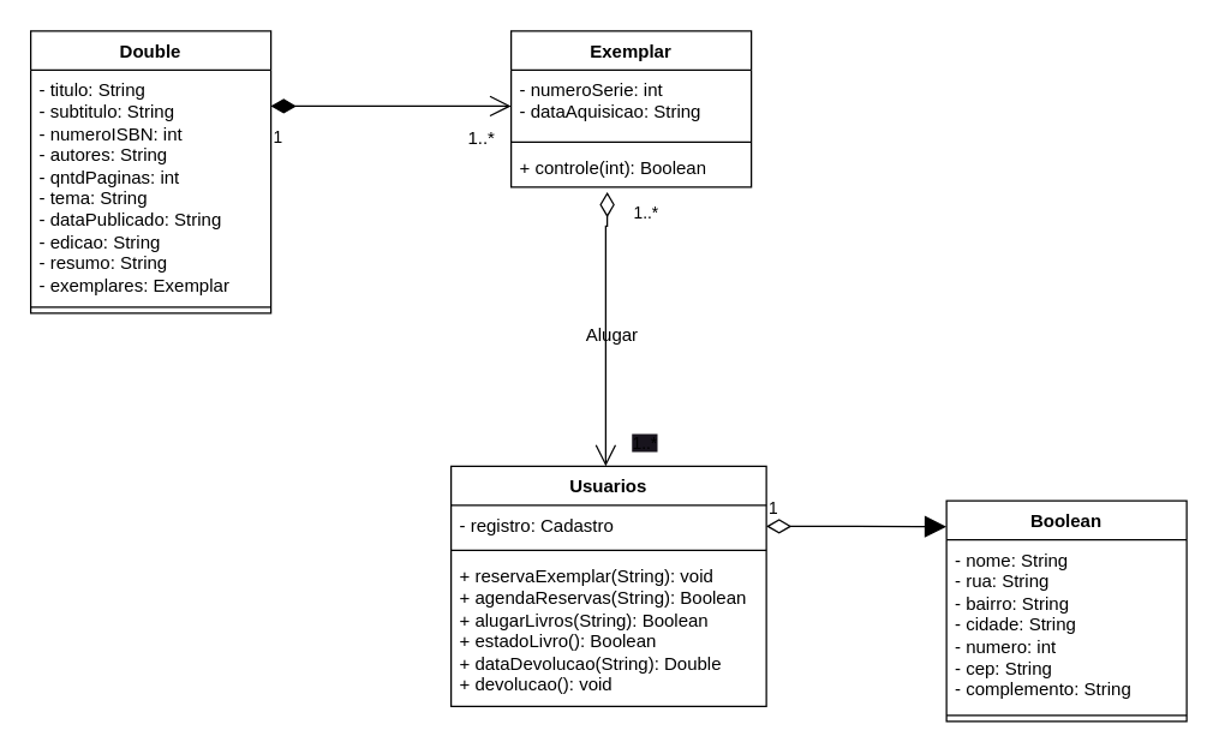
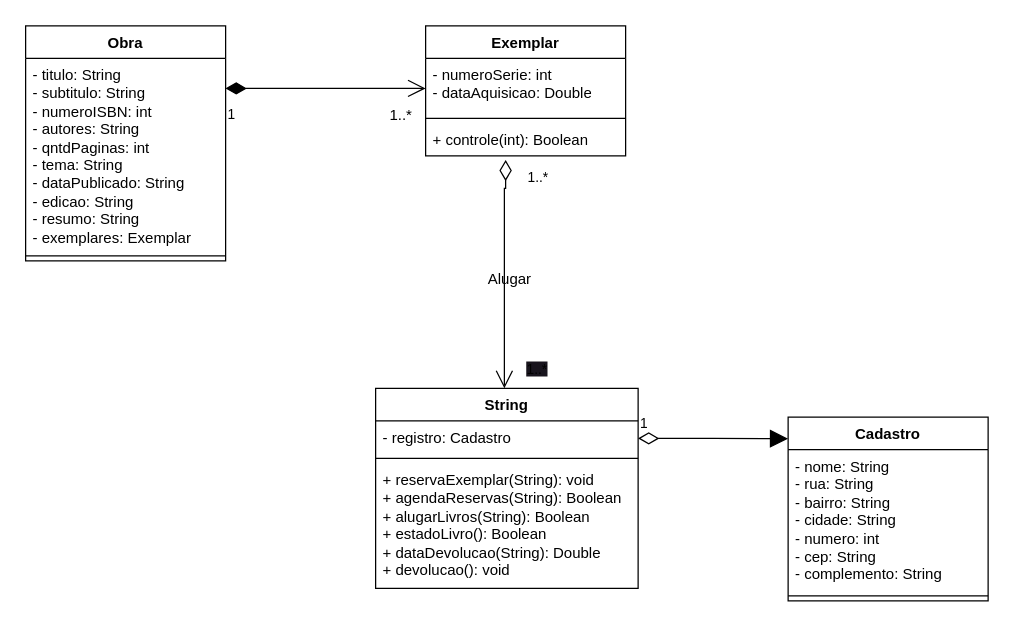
  <mxCell id="0" />
  <mxCell id="1" parent="0" />
- <mxCell id="2" value="Double" style="swimlane;fontStyle=1;align=center;verticalAlign=top;childLayout=stackLayout;horizontal=1;startSize=26;horizontalStack=0;resizeParent=1;resizeParentMax=0;resizeLast=0;collapsible=1;marginBottom=0;whiteSpace=wrap;html=1;" vertex="1" parent="1"><mxGeometry x="20" y="20" width="160" height="188" as="geometry" /></mxCell>
+ <mxCell id="2" value="Obra" style="swimlane;fontStyle=1;align=center;verticalAlign=top;childLayout=stackLayout;horizontal=1;startSize=26;horizontalStack=0;resizeParent=1;resizeParentMax=0;resizeLast=0;collapsible=1;marginBottom=0;whiteSpace=wrap;html=1;" vertex="1" parent="1"><mxGeometry x="20" y="20" width="160" height="188" as="geometry" /></mxCell>
  <mxCell id="3" value="- titulo: String&lt;div&gt;- subtitulo: String&lt;/div&gt;&lt;div&gt;- numeroISBN: int&lt;/div&gt;&lt;div&gt;- autores: String&lt;/div&gt;&lt;div&gt;- qntdPaginas: int&lt;/div&gt;&lt;div&gt;- tema: String&lt;/div&gt;&lt;div&gt;- dataPublicado: String&lt;/div&gt;&lt;div&gt;- edicao: String&lt;/div&gt;&lt;div&gt;- resumo: String&lt;/div&gt;&lt;div&gt;- exemplares: Exemplar&lt;/div&gt;" style="text;strokeColor=none;fillColor=none;align=left;verticalAlign=top;spacingLeft=4;spacingRight=4;overflow=hidden;rotatable=0;points=[[0,0.5],[1,0.5]];portConstraint=eastwest;whiteSpace=wrap;html=1;" vertex="1" parent="2"><mxGeometry y="26" width="160" height="154" as="geometry" /></mxCell>
  <mxCell id="4" value="" style="line;strokeWidth=1;fillColor=none;align=left;verticalAlign=middle;spacingTop=-1;spacingLeft=3;spacingRight=3;rotatable=0;labelPosition=right;points=[];portConstraint=eastwest;strokeColor=inherit;" vertex="1" parent="2"><mxGeometry y="180" width="160" height="8" as="geometry" /></mxCell>
  <mxCell id="5" value="Exemplar" style="swimlane;fontStyle=1;align=center;verticalAlign=top;childLayout=stackLayout;horizontal=1;startSize=26;horizontalStack=0;resizeParent=1;resizeParentMax=0;resizeLast=0;collapsible=1;marginBottom=0;whiteSpace=wrap;html=1;" vertex="1" parent="1"><mxGeometry x="340" y="20" width="160" height="104" as="geometry" /></mxCell>
- <mxCell id="6" value="- numeroSerie: int&lt;div&gt;- dataAquisicao: String&lt;/div&gt;" style="text;strokeColor=none;fillColor=none;align=left;verticalAlign=top;spacingLeft=4;spacingRight=4;overflow=hidden;rotatable=0;points=[[0,0.5],[1,0.5]];portConstraint=eastwest;whiteSpace=wrap;html=1;" vertex="1" parent="5"><mxGeometry y="26" width="160" height="44" as="geometry" /></mxCell>
+ <mxCell id="6" value="- numeroSerie: int&lt;div&gt;- dataAquisicao: Double&lt;/div&gt;" style="text;strokeColor=none;fillColor=none;align=left;verticalAlign=top;spacingLeft=4;spacingRight=4;overflow=hidden;rotatable=0;points=[[0,0.5],[1,0.5]];portConstraint=eastwest;whiteSpace=wrap;html=1;" vertex="1" parent="5"><mxGeometry y="26" width="160" height="44" as="geometry" /></mxCell>
  <mxCell id="7" value="" style="line;strokeWidth=1;fillColor=none;align=left;verticalAlign=middle;spacingTop=-1;spacingLeft=3;spacingRight=3;rotatable=0;labelPosition=right;points=[];portConstraint=eastwest;strokeColor=inherit;" vertex="1" parent="5"><mxGeometry y="70" width="160" height="8" as="geometry" /></mxCell>
  <mxCell id="8" value="+ controle(int): Boolean" style="text;strokeColor=none;fillColor=none;align=left;verticalAlign=top;spacingLeft=4;spacingRight=4;overflow=hidden;rotatable=0;points=[[0,0.5],[1,0.5]];portConstraint=eastwest;whiteSpace=wrap;html=1;" vertex="1" parent="5"><mxGeometry y="78" width="160" height="26" as="geometry" /></mxCell>
  <mxCell id="9" value="1" style="endArrow=open;html=1;endSize=12;startArrow=diamondThin;startSize=14;startFill=1;edgeStyle=orthogonalEdgeStyle;align=left;verticalAlign=bottom;rounded=0;" edge="1" parent="1"><mxGeometry x="-1" y="-30" relative="1" as="geometry"><mxPoint x="180" y="70" as="sourcePoint" /><mxPoint x="340" y="70" as="targetPoint" /><mxPoint as="offset" /></mxGeometry></mxCell>
- <mxCell id="10" value="Usuarios" style="swimlane;fontStyle=1;align=center;verticalAlign=top;childLayout=stackLayout;horizontal=1;startSize=26;horizontalStack=0;resizeParent=1;resizeParentMax=0;resizeLast=0;collapsible=1;marginBottom=0;whiteSpace=wrap;html=1;" vertex="1" parent="1"><mxGeometry x="300" y="310" width="210" height="160" as="geometry" /></mxCell>
+ <mxCell id="10" value="String" style="swimlane;fontStyle=1;align=center;verticalAlign=top;childLayout=stackLayout;horizontal=1;startSize=26;horizontalStack=0;resizeParent=1;resizeParentMax=0;resizeLast=0;collapsible=1;marginBottom=0;whiteSpace=wrap;html=1;" vertex="1" parent="1"><mxGeometry x="300" y="310" width="210" height="160" as="geometry" /></mxCell>
  <mxCell id="11" value="&lt;div&gt;- registro: Cadastro&lt;/div&gt;" style="text;strokeColor=none;fillColor=none;align=left;verticalAlign=top;spacingLeft=4;spacingRight=4;overflow=hidden;rotatable=0;points=[[0,0.5],[1,0.5]];portConstraint=eastwest;whiteSpace=wrap;html=1;" vertex="1" parent="10"><mxGeometry y="26" width="210" height="26" as="geometry" /></mxCell>
  <mxCell id="12" value="" style="line;strokeWidth=1;fillColor=none;align=left;verticalAlign=middle;spacingTop=-1;spacingLeft=3;spacingRight=3;rotatable=0;labelPosition=right;points=[];portConstraint=eastwest;strokeColor=inherit;" vertex="1" parent="10"><mxGeometry y="52" width="210" height="8" as="geometry" /></mxCell>
  <mxCell id="13" value="+ reservaExemplar(String): void&lt;div&gt;+ agendaReservas(String): Boolean&lt;/div&gt;&lt;div&gt;+ alugarLivros(String): Boolean&lt;/div&gt;&lt;div&gt;+ estadoLivro(): Boolean&lt;/div&gt;&lt;div&gt;+ dataDevolucao(String): Double&lt;/div&gt;&lt;div&gt;+ devolucao(): void&lt;/div&gt;" style="text;strokeColor=none;fillColor=none;align=left;verticalAlign=top;spacingLeft=4;spacingRight=4;overflow=hidden;rotatable=0;points=[[0,0.5],[1,0.5]];portConstraint=eastwest;whiteSpace=wrap;html=1;" vertex="1" parent="10"><mxGeometry y="60" width="210" height="100" as="geometry" /></mxCell>
- <mxCell id="14" value="Boolean" style="swimlane;fontStyle=1;align=center;verticalAlign=top;childLayout=stackLayout;horizontal=1;startSize=26;horizontalStack=0;resizeParent=1;resizeParentMax=0;resizeLast=0;collapsible=1;marginBottom=0;whiteSpace=wrap;html=1;" vertex="1" parent="1"><mxGeometry x="630" y="333" width="160" height="147" as="geometry" /></mxCell>
+ <mxCell id="14" value="Cadastro" style="swimlane;fontStyle=1;align=center;verticalAlign=top;childLayout=stackLayout;horizontal=1;startSize=26;horizontalStack=0;resizeParent=1;resizeParentMax=0;resizeLast=0;collapsible=1;marginBottom=0;whiteSpace=wrap;html=1;" vertex="1" parent="1"><mxGeometry x="630" y="333" width="160" height="147" as="geometry" /></mxCell>
  <mxCell id="15" value="- nome: String&lt;div&gt;- rua: String&lt;/div&gt;&lt;div&gt;- bairro: String&lt;/div&gt;&lt;div&gt;- cidade: String&lt;/div&gt;&lt;div&gt;- numero: int&lt;/div&gt;&lt;div&gt;- cep: String&lt;/div&gt;&lt;div&gt;- complemento: String&lt;/div&gt;" style="text;strokeColor=none;fillColor=none;align=left;verticalAlign=top;spacingLeft=4;spacingRight=4;overflow=hidden;rotatable=0;points=[[0,0.5],[1,0.5]];portConstraint=eastwest;whiteSpace=wrap;html=1;" vertex="1" parent="14"><mxGeometry y="26" width="160" height="113" as="geometry" /></mxCell>
  <mxCell id="16" value="" style="line;strokeWidth=1;fillColor=none;align=left;verticalAlign=middle;spacingTop=-1;spacingLeft=3;spacingRight=3;rotatable=0;labelPosition=right;points=[];portConstraint=eastwest;strokeColor=inherit;" vertex="1" parent="14"><mxGeometry y="139" width="160" height="8" as="geometry" /></mxCell>
  <mxCell id="17" value="1" style="endArrow=block;html=1;endSize=12;startArrow=diamondThin;startSize=14;startFill=0;edgeStyle=orthogonalEdgeStyle;align=left;verticalAlign=bottom;rounded=0;exitX=1;exitY=0.25;exitDx=0;exitDy=0;entryX=0;entryY=0.117;entryDx=0;entryDy=0;entryPerimeter=0;" edge="1" parent="1" source="10" target="14"><mxGeometry x="-1" y="3" relative="1" as="geometry"><mxPoint x="480" y="333" as="sourcePoint" /><mxPoint x="640" y="334" as="targetPoint" /></mxGeometry></mxCell>
  <mxCell id="18" value="1..*" style="endArrow=open;html=1;endSize=12;startArrow=diamondThin;startSize=14;startFill=0;edgeStyle=orthogonalEdgeStyle;align=left;verticalAlign=bottom;rounded=0;entryX=0.5;entryY=0;entryDx=0;entryDy=0;exitX=0.4;exitY=1.125;exitDx=0;exitDy=0;exitPerimeter=0;" edge="1" parent="1" source="8"><mxGeometry x="-0.753" y="16" relative="1" as="geometry"><mxPoint x="410" y="150" as="sourcePoint" /><mxPoint x="403" y="310" as="targetPoint" /><Array as="points"><mxPoint x="404" y="150" /><mxPoint x="403" y="150" /></Array><mxPoint x="16" y="-16" as="offset" /></mxGeometry></mxCell>
  <mxCell id="19" value="1..*" style="text;html=1;align=center;verticalAlign=middle;resizable=0;points=[];autosize=1;strokeColor=none;fillColor=none;" vertex="1" parent="1"><mxGeometry x="300" y="77" width="40" height="30" as="geometry" /></mxCell>
  <mxCell id="20" value="&lt;span style=&quot;font-size: 11px; text-align: left; background-color: rgb(24, 20, 29);&quot;&gt;1..*&lt;/span&gt;" style="text;html=1;align=center;verticalAlign=middle;resizable=0;points=[];autosize=1;strokeColor=none;fillColor=none;" vertex="1" parent="1"><mxGeometry x="409" y="280" width="40" height="30" as="geometry" /></mxCell>
  <mxCell id="21" value="Alugar" style="text;html=1;align=center;verticalAlign=middle;resizable=0;points=[];autosize=1;strokeColor=none;fillColor=none;" vertex="1" parent="1"><mxGeometry x="377" y="208" width="60" height="30" as="geometry" /></mxCell>
